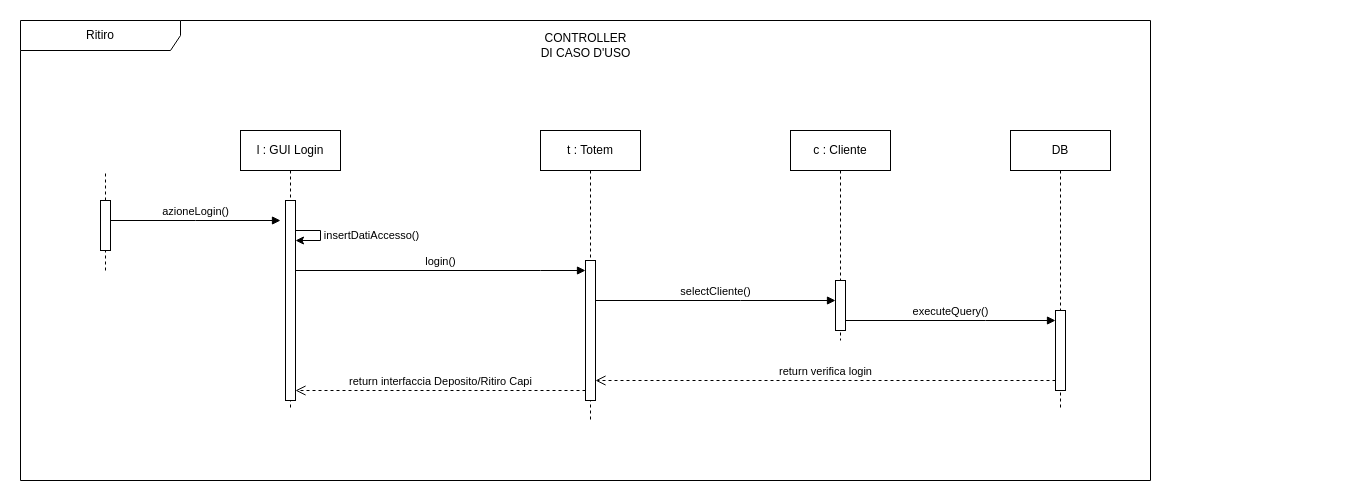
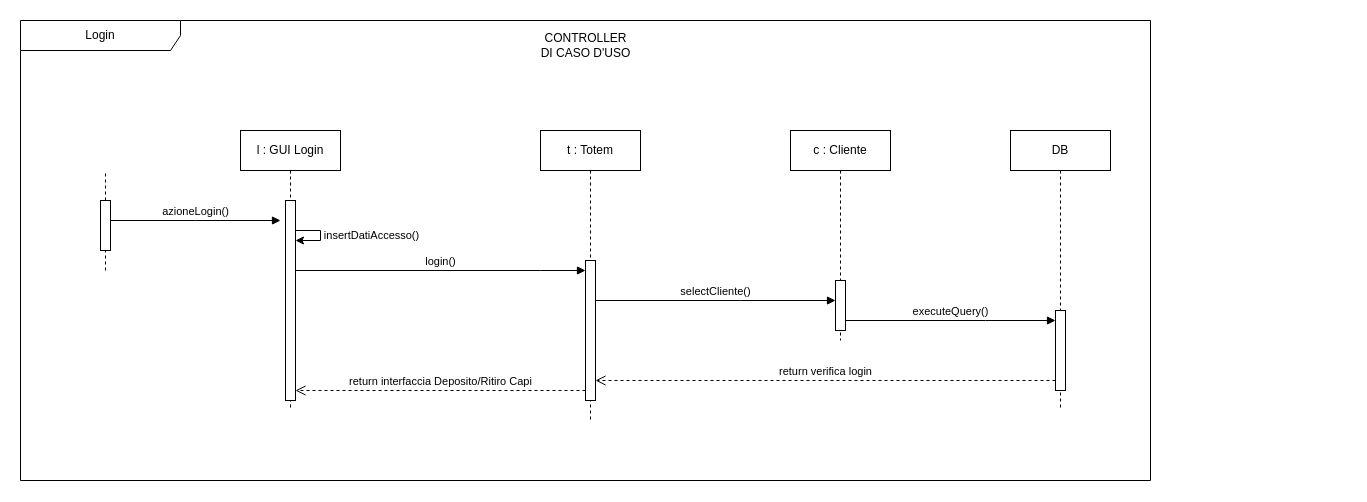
  <mxCell id="0" />
  <mxCell id="1" parent="0" />
  <mxCell id="2" value="l : GUI Login" style="shape=umlLifeline;perimeter=lifelinePerimeter;whiteSpace=wrap;html=1;container=0;dropTarget=0;collapsible=0;recursiveResize=0;outlineConnect=0;portConstraint=eastwest;newEdgeStyle={&quot;edgeStyle&quot;:&quot;elbowEdgeStyle&quot;,&quot;elbow&quot;:&quot;vertical&quot;,&quot;curved&quot;:0,&quot;rounded&quot;:0};" vertex="1" parent="1"><mxGeometry x="240" y="130" width="100" height="280" as="geometry" /></mxCell>
  <mxCell id="3" value="" style="html=1;points=[];perimeter=orthogonalPerimeter;outlineConnect=0;targetShapes=umlLifeline;portConstraint=eastwest;newEdgeStyle={&quot;edgeStyle&quot;:&quot;elbowEdgeStyle&quot;,&quot;elbow&quot;:&quot;vertical&quot;,&quot;curved&quot;:0,&quot;rounded&quot;:0};" vertex="1" parent="2"><mxGeometry x="45" y="70" width="10" height="200" as="geometry" /></mxCell>
  <mxCell id="4" value="" style="endArrow=classic;html=1;rounded=0;" edge="1" parent="2" source="3" target="3"><mxGeometry width="50" height="50" relative="1" as="geometry"><mxPoint x="50.024" y="90.0" as="sourcePoint" /><mxPoint x="60" y="110" as="targetPoint" /><Array as="points"><mxPoint x="80" y="100" /><mxPoint x="80" y="110" /></Array></mxGeometry></mxCell>
  <mxCell id="5" value="insertDatiAccesso()" style="edgeLabel;html=1;align=center;verticalAlign=middle;resizable=0;points=[];" connectable="0" vertex="1" parent="4"><mxGeometry x="-0.023" y="-1" relative="1" as="geometry"><mxPoint x="51" as="offset" /></mxGeometry></mxCell>
  <mxCell id="6" value="t : Totem" style="shape=umlLifeline;perimeter=lifelinePerimeter;whiteSpace=wrap;html=1;container=0;dropTarget=0;collapsible=0;recursiveResize=0;outlineConnect=0;portConstraint=eastwest;newEdgeStyle={&quot;edgeStyle&quot;:&quot;elbowEdgeStyle&quot;,&quot;elbow&quot;:&quot;vertical&quot;,&quot;curved&quot;:0,&quot;rounded&quot;:0};" vertex="1" parent="1"><mxGeometry x="540" y="130" width="100" height="290" as="geometry" /></mxCell>
  <mxCell id="7" value="" style="html=1;points=[];perimeter=orthogonalPerimeter;outlineConnect=0;targetShapes=umlLifeline;portConstraint=eastwest;newEdgeStyle={&quot;edgeStyle&quot;:&quot;elbowEdgeStyle&quot;,&quot;elbow&quot;:&quot;vertical&quot;,&quot;curved&quot;:0,&quot;rounded&quot;:0};" vertex="1" parent="6"><mxGeometry x="45" y="130" width="10" height="140" as="geometry" /></mxCell>
  <mxCell id="8" value="login()" style="html=1;verticalAlign=bottom;endArrow=block;edgeStyle=elbowEdgeStyle;elbow=vertical;curved=0;rounded=0;" edge="1" parent="1" source="3" target="7"><mxGeometry relative="1" as="geometry"><mxPoint x="430" y="210" as="sourcePoint" /><Array as="points"><mxPoint x="540" y="270" /><mxPoint x="580" y="300" /><mxPoint x="500" y="210" /></Array></mxGeometry></mxCell>
  <mxCell id="9" value="return interfaccia Deposito/Ritiro Capi" style="html=1;verticalAlign=bottom;endArrow=open;dashed=1;endSize=8;edgeStyle=elbowEdgeStyle;elbow=vertical;curved=0;rounded=0;" edge="1" parent="1" target="3"><mxGeometry relative="1" as="geometry"><mxPoint x="330" y="390" as="targetPoint" /><Array as="points"><mxPoint x="510" y="390" /></Array><mxPoint x="585" y="390" as="sourcePoint" /></mxGeometry></mxCell>
- <mxCell id="10" value="Ritiro" style="shape=umlFrame;whiteSpace=wrap;html=1;pointerEvents=0;recursiveResize=0;container=0;collapsible=0;width=160;" vertex="1" parent="1"><mxGeometry x="20" y="20" width="1130" height="460" as="geometry" /></mxCell>
+ <mxCell id="10" value="Login" style="shape=umlFrame;whiteSpace=wrap;html=1;pointerEvents=0;recursiveResize=0;container=0;collapsible=0;width=160;" vertex="1" parent="1"><mxGeometry x="20" y="20" width="1130" height="460" as="geometry" /></mxCell>
  <mxCell id="11" value="" style="endArrow=none;dashed=1;html=1;rounded=0;" edge="1" parent="1" source="13"><mxGeometry width="50" height="50" relative="1" as="geometry"><mxPoint x="104.72" y="430" as="sourcePoint" /><mxPoint x="105" y="170" as="targetPoint" /></mxGeometry></mxCell>
  <mxCell id="12" value="" style="endArrow=none;dashed=1;html=1;rounded=0;" edge="1" parent="1" target="13"><mxGeometry width="50" height="50" relative="1" as="geometry"><mxPoint x="105" y="270" as="sourcePoint" /><mxPoint x="104.72" y="180" as="targetPoint" /></mxGeometry></mxCell>
  <mxCell id="13" value="" style="html=1;points=[];perimeter=orthogonalPerimeter;outlineConnect=0;targetShapes=umlLifeline;portConstraint=eastwest;newEdgeStyle={&quot;edgeStyle&quot;:&quot;elbowEdgeStyle&quot;,&quot;elbow&quot;:&quot;vertical&quot;,&quot;curved&quot;:0,&quot;rounded&quot;:0};" vertex="1" parent="1"><mxGeometry x="100" y="200" width="10" height="50" as="geometry" /></mxCell>
  <mxCell id="14" value="azioneLogin()" style="html=1;verticalAlign=bottom;endArrow=block;edgeStyle=elbowEdgeStyle;elbow=horizontal;curved=0;rounded=0;" edge="1" parent="1"><mxGeometry relative="1" as="geometry"><mxPoint x="110" y="220" as="sourcePoint" /><Array as="points"><mxPoint x="195" y="220" /></Array><mxPoint x="280" y="220" as="targetPoint" /><mxPoint as="offset" /></mxGeometry></mxCell>
  <mxCell id="15" value="selectCliente()" style="html=1;verticalAlign=bottom;endArrow=block;edgeStyle=elbowEdgeStyle;elbow=vertical;curved=0;rounded=0;" edge="1" parent="1" source="7" target="19"><mxGeometry x="-0.002" relative="1" as="geometry"><mxPoint x="815" y="300" as="sourcePoint" /><Array as="points"><mxPoint x="740" y="300" /><mxPoint x="1100" y="334.58" /><mxPoint x="1020" y="244.58" /></Array><mxPoint x="980" y="300" as="targetPoint" /><mxPoint as="offset" /></mxGeometry></mxCell>
  <mxCell id="16" value="return verifica login" style="html=1;verticalAlign=bottom;endArrow=open;dashed=1;endSize=8;edgeStyle=elbowEdgeStyle;elbow=vertical;curved=0;rounded=0;" edge="1" parent="1" source="21" target="7"><mxGeometry relative="1" as="geometry"><mxPoint x="600" y="380" as="targetPoint" /><Array as="points"><mxPoint x="710" y="380" /><mxPoint x="960" y="360" /><mxPoint x="920" y="350" /></Array><mxPoint x="810" y="380" as="sourcePoint" /></mxGeometry></mxCell>
  <mxCell id="17" value="CONTROLLER&lt;br&gt;DI CASO D'USO" style="text;html=1;align=center;verticalAlign=middle;resizable=0;points=[];autosize=1;strokeColor=none;fillColor=none;" vertex="1" parent="1"><mxGeometry x="530" y="25" width="110" height="40" as="geometry" /></mxCell>
  <mxCell id="18" value="c : Cliente" style="shape=umlLifeline;perimeter=lifelinePerimeter;whiteSpace=wrap;html=1;container=0;dropTarget=0;collapsible=0;recursiveResize=0;outlineConnect=0;portConstraint=eastwest;newEdgeStyle={&quot;edgeStyle&quot;:&quot;elbowEdgeStyle&quot;,&quot;elbow&quot;:&quot;vertical&quot;,&quot;curved&quot;:0,&quot;rounded&quot;:0};" vertex="1" parent="1"><mxGeometry x="790" y="130" width="100" height="210" as="geometry" /></mxCell>
  <mxCell id="19" value="" style="html=1;points=[];perimeter=orthogonalPerimeter;outlineConnect=0;targetShapes=umlLifeline;portConstraint=eastwest;newEdgeStyle={&quot;edgeStyle&quot;:&quot;elbowEdgeStyle&quot;,&quot;elbow&quot;:&quot;vertical&quot;,&quot;curved&quot;:0,&quot;rounded&quot;:0};" vertex="1" parent="18"><mxGeometry x="45" y="150" width="10" height="50" as="geometry" /></mxCell>
  <mxCell id="20" value="DB" style="shape=umlLifeline;perimeter=lifelinePerimeter;whiteSpace=wrap;html=1;container=0;dropTarget=0;collapsible=0;recursiveResize=0;outlineConnect=0;portConstraint=eastwest;newEdgeStyle={&quot;edgeStyle&quot;:&quot;elbowEdgeStyle&quot;,&quot;elbow&quot;:&quot;vertical&quot;,&quot;curved&quot;:0,&quot;rounded&quot;:0};" vertex="1" parent="1"><mxGeometry x="1010" y="130" width="100" height="280" as="geometry" /></mxCell>
  <mxCell id="21" value="" style="html=1;points=[];perimeter=orthogonalPerimeter;outlineConnect=0;targetShapes=umlLifeline;portConstraint=eastwest;newEdgeStyle={&quot;edgeStyle&quot;:&quot;elbowEdgeStyle&quot;,&quot;elbow&quot;:&quot;vertical&quot;,&quot;curved&quot;:0,&quot;rounded&quot;:0};" vertex="1" parent="20"><mxGeometry x="45" y="180" width="10" height="80" as="geometry" /></mxCell>
  <mxCell id="22" value="executeQuery()" style="html=1;verticalAlign=bottom;endArrow=block;edgeStyle=elbowEdgeStyle;elbow=vertical;curved=0;rounded=0;" edge="1" parent="1" source="19" target="21"><mxGeometry x="-0.002" relative="1" as="geometry"><mxPoint x="870" y="320" as="sourcePoint" /><Array as="points"><mxPoint x="985" y="320" /><mxPoint x="1345" y="354.58" /><mxPoint x="1265" y="264.58" /></Array><mxPoint x="1050" y="320" as="targetPoint" /><mxPoint as="offset" /></mxGeometry></mxCell>
